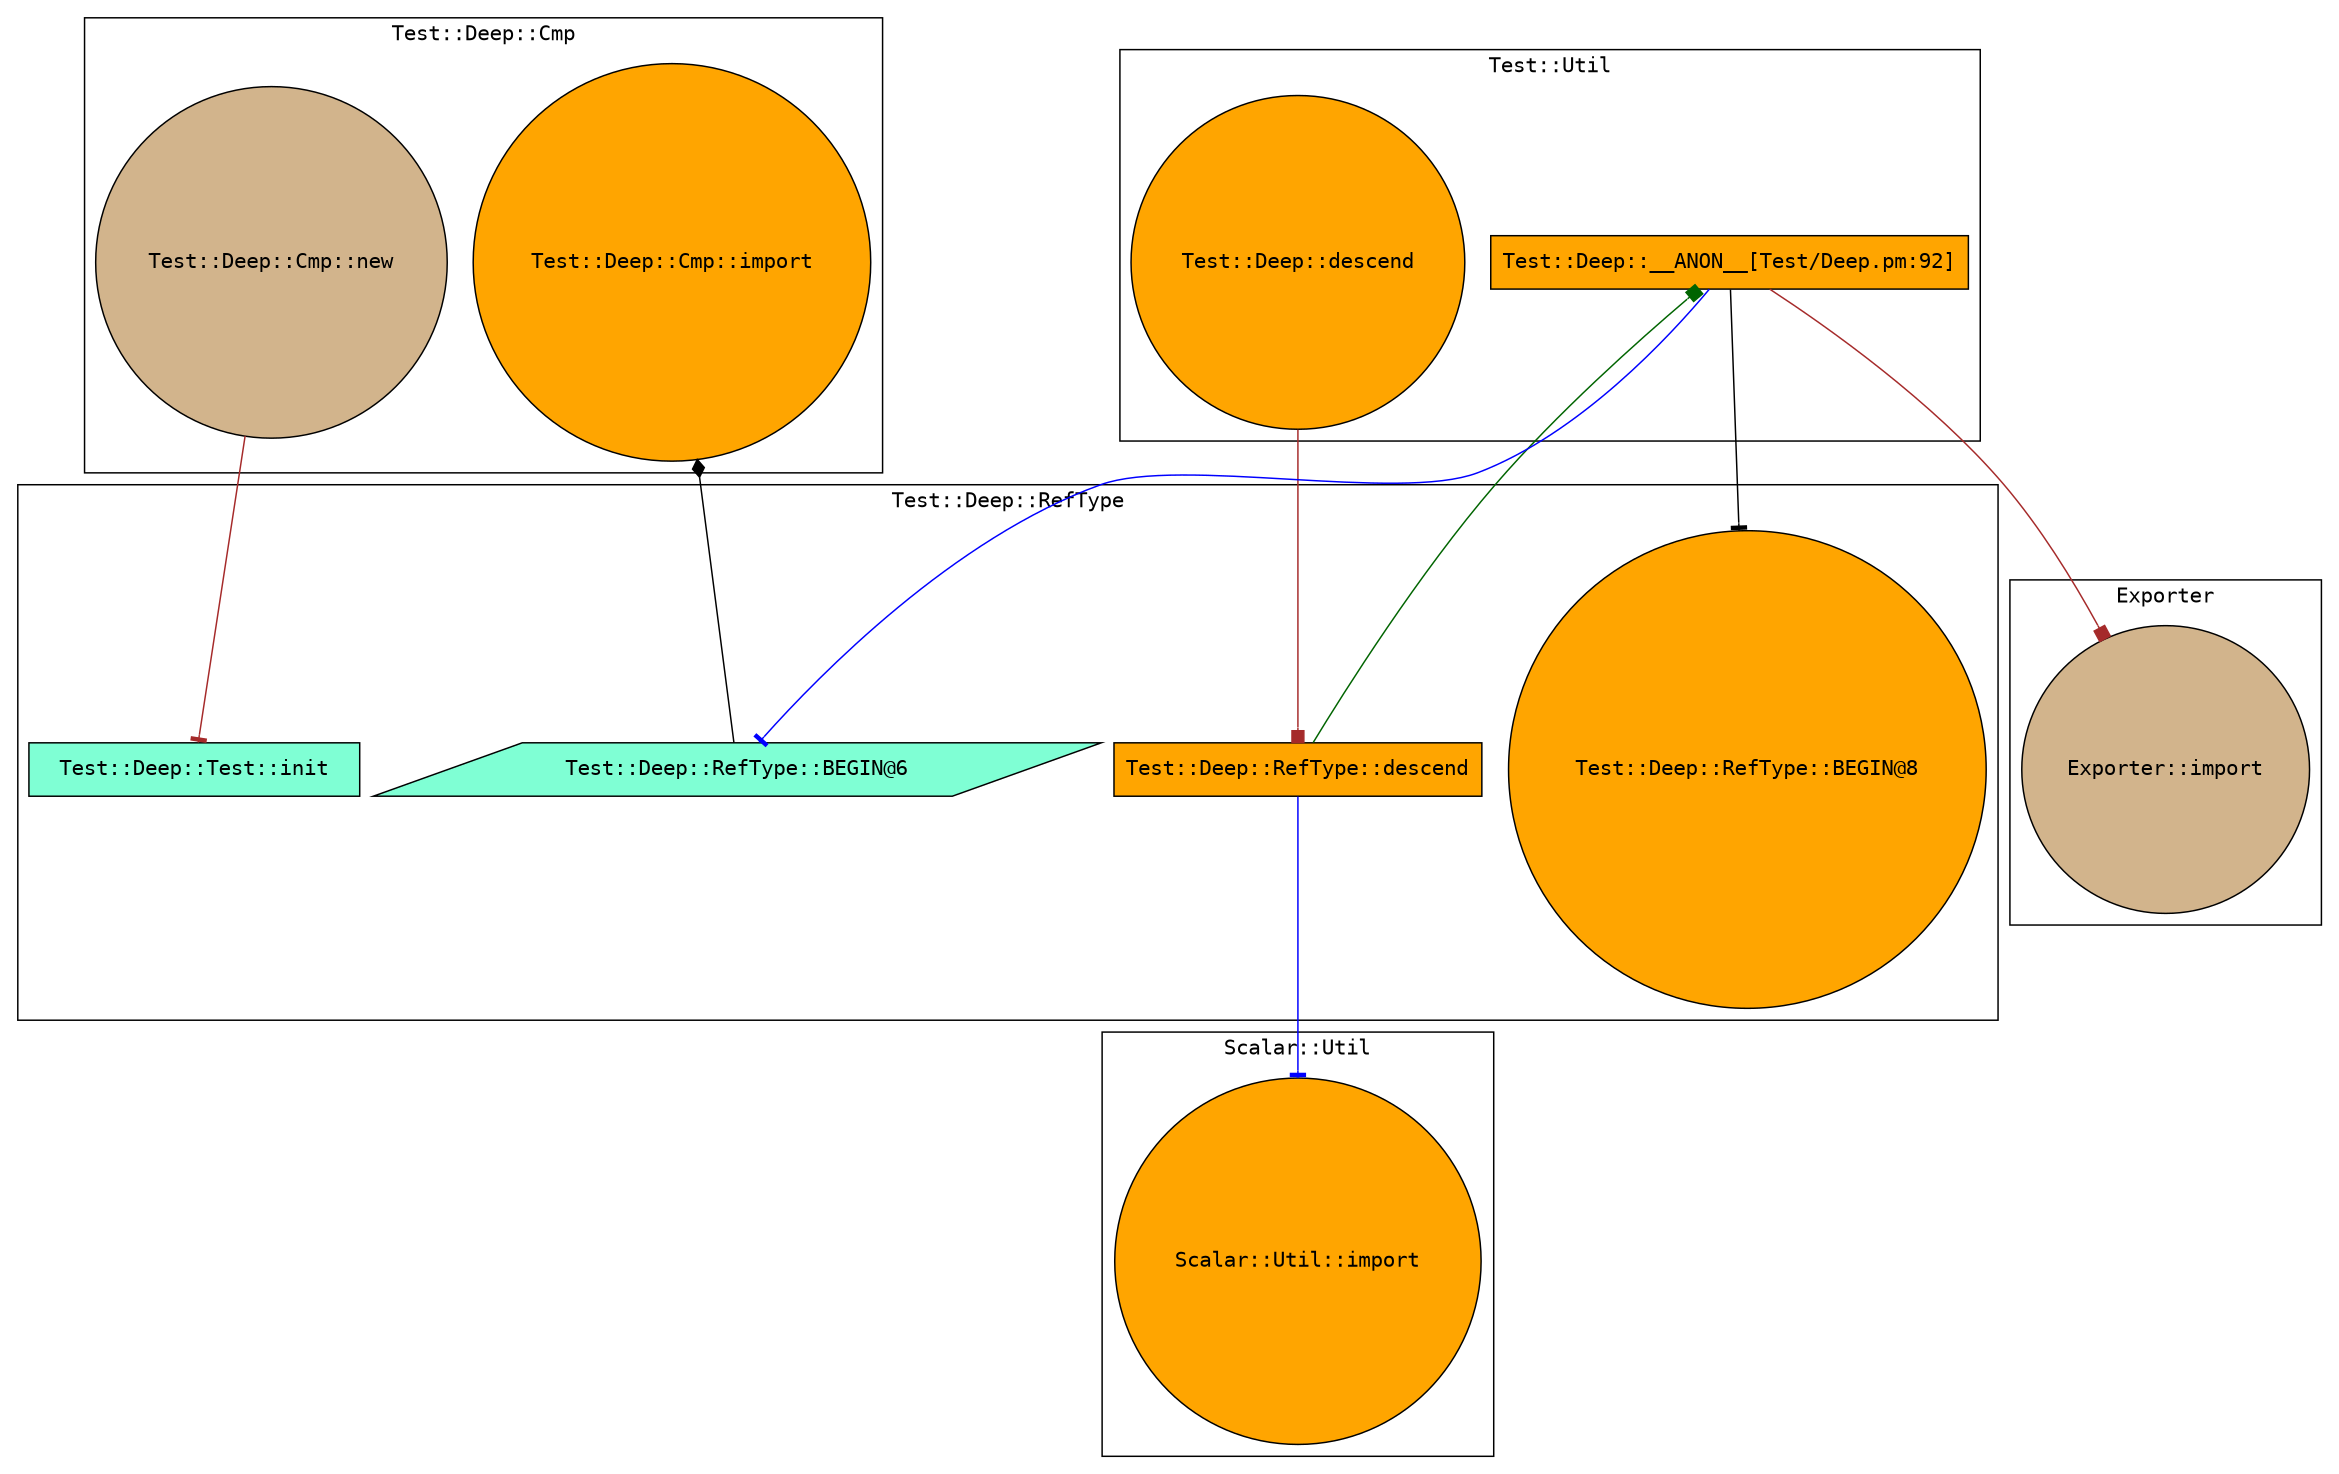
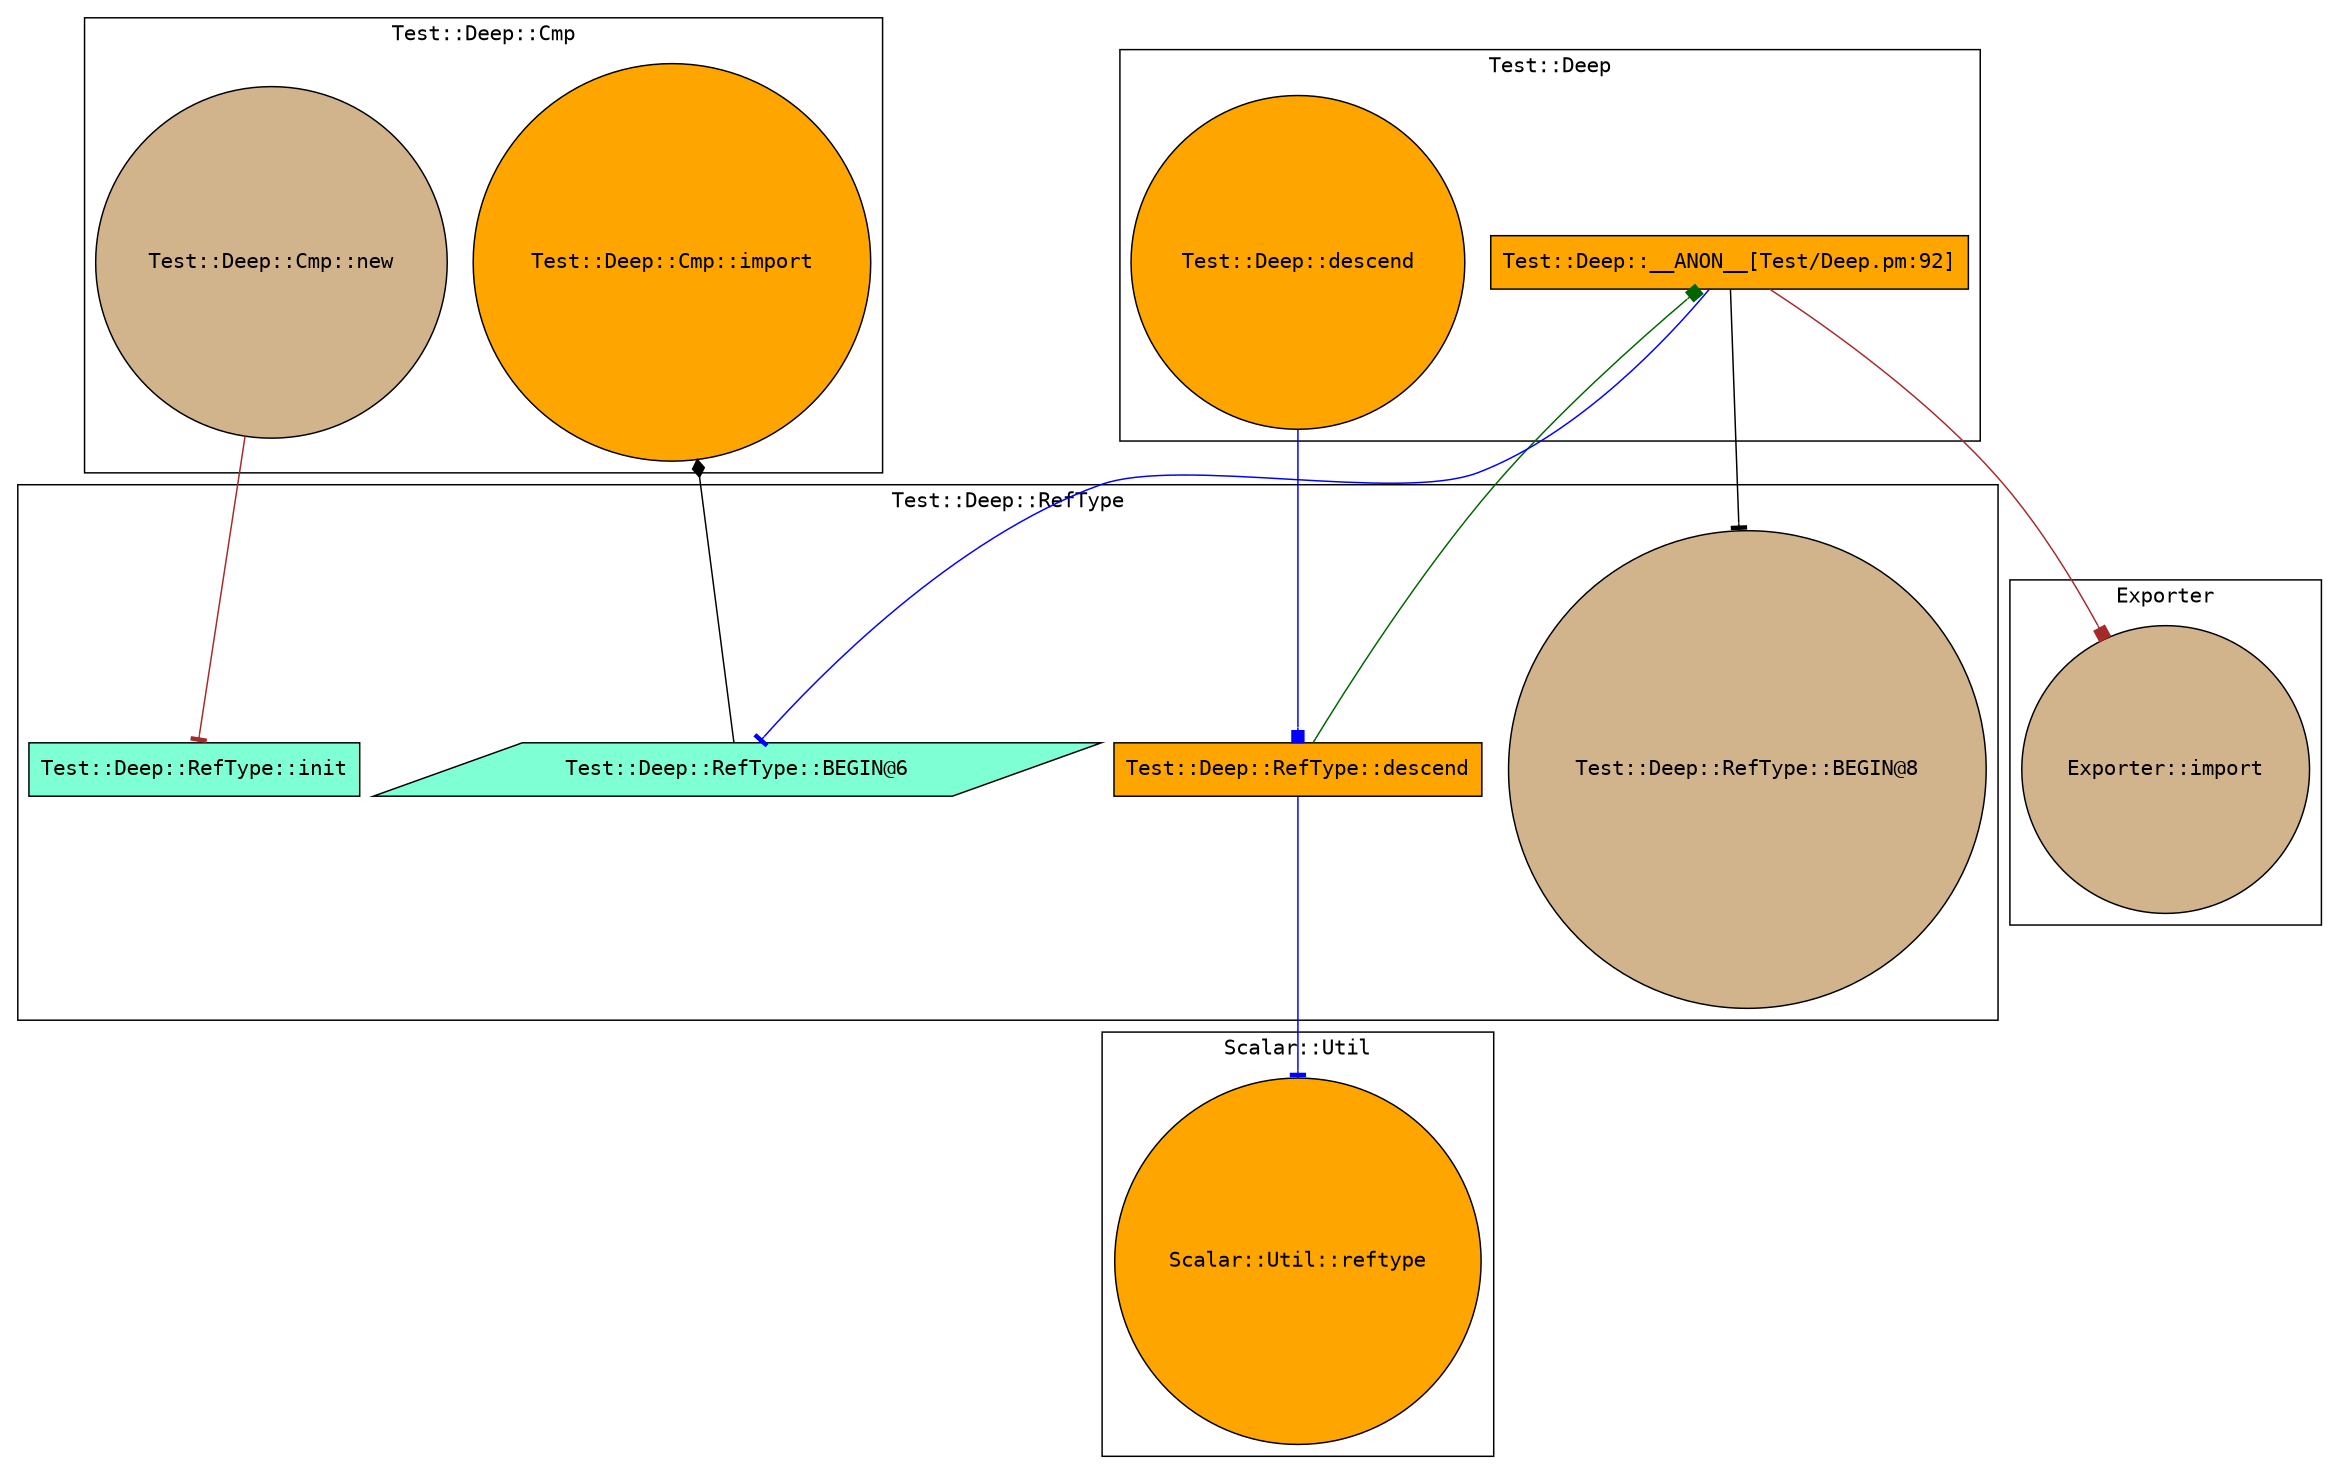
  digraph {
    fontname="DejaVu Sans Mono"
    node [fillcolor=orange fontname="DejaVu Sans Mono" shape=circle style=filled]
    edge [arrowhead=tee color=blue fontname="DejaVu Sans Mono"]
    "Test::Deep::Cmp::import"
    "Test::Deep::Cmp::new" [fillcolor=tan]
-   "Test::Deep::RefType::init" [fillcolor=aquamarine shape=box label="Test::Deep::Test::init"]
-   "Test::Deep::RefType::BEGIN@8"
+   "Test::Deep::RefType::init" [fillcolor=aquamarine shape=box]
+   "Test::Deep::RefType::BEGIN@8" [fillcolor=tan]
    "Test::Deep::RefType::descend" [shape=box]
    "Test::Deep::RefType::BEGIN@6" [fillcolor=aquamarine shape=parallelogram]
-   "Scalar::Util::reftype" [label="Scalar::Util::import"]
+   "Scalar::Util::reftype"
    "Test::Deep::descend"
    "Test::Deep::__ANON__[Test/Deep.pm:92]" [shape=box]
    "Exporter::import" [fillcolor=tan]
    subgraph cluster_1 {
      label="Test::Deep::Cmp"
      "Test::Deep::Cmp::import"
      "Test::Deep::Cmp::new"
    }
    subgraph cluster_2 {
      label="Test::Deep::RefType"
      "Test::Deep::RefType::init"
      "Test::Deep::RefType::BEGIN@8"
      "Test::Deep::RefType::descend"
      "Test::Deep::RefType::BEGIN@6"
    }
    subgraph cluster_3 {
      label="Scalar::Util"
      "Scalar::Util::reftype"
    }
    subgraph cluster_4 {
-     label="Test::Util"
+     label="Test::Deep"
      "Test::Deep::descend"
      "Test::Deep::__ANON__[Test/Deep.pm:92]"
    }
    subgraph cluster_5 {
      label=Exporter
      "Exporter::import"
    }
    "Test::Deep::Cmp::new" -> "Test::Deep::RefType::init" [color=brown]
    "Test::Deep::RefType::descend" -> "Scalar::Util::reftype"
    "Test::Deep::RefType::descend" -> "Test::Deep::__ANON__[Test/Deep.pm:92]" [arrowhead=box color=darkgreen]
    "Test::Deep::RefType::BEGIN@6" -> "Test::Deep::Cmp::import" [arrowhead=diamond color=black]
-   "Test::Deep::descend" -> "Test::Deep::RefType::descend" [arrowhead=box color=brown]
+   "Test::Deep::descend" -> "Test::Deep::RefType::descend" [arrowhead=box]
    "Test::Deep::__ANON__[Test/Deep.pm:92]" -> "Test::Deep::RefType::BEGIN@8" [color=black]
    "Test::Deep::__ANON__[Test/Deep.pm:92]" -> "Test::Deep::RefType::BEGIN@6"
    "Test::Deep::__ANON__[Test/Deep.pm:92]" -> "Exporter::import" [arrowhead=box color=brown]
  }
